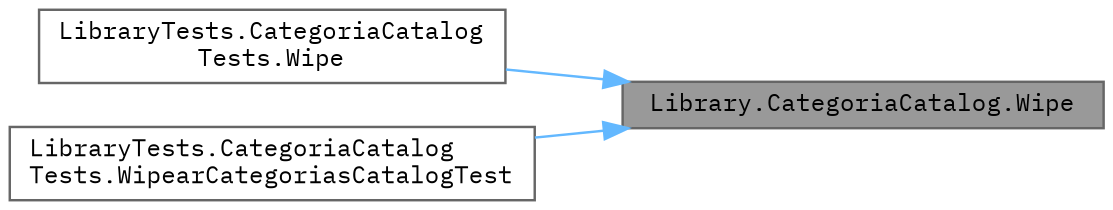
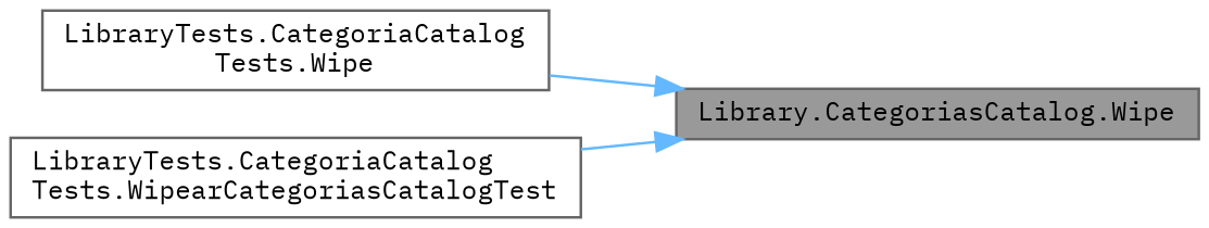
  digraph {
    rankdir=RL
    fontname="IBM Plex Mono"
    node [color=grey40 fillcolor=white fontname="IBM Plex Mono" fontsize=10 shape=box style=filled]
    edge [color=steelblue1 dir=back fontname="IBM Plex Mono" fontsize=10 labelfontname=Helvetica labelfontsize=10 style=solid]
-   n1 [color=gray40 fillcolor=grey60 fontcolor=black height=0.2 label="Library.CategoriaCatalog.Wipe" width=0.4]
+   n1 [color=gray40 fillcolor=grey60 fontcolor=black height=0.2 label="Library.CategoriasCatalog.Wipe" width=0.4]
    n2 [height=0.2 label="LibraryTests.CategoriaCatalog\lTests.Wipe" width=0.4]
    n3 [height=0.2 label="LibraryTests.CategoriaCatalog\lTests.WipearCategoriasCatalogTest" width=0.4]
    n1 -> n2
    n1 -> n3
  }
